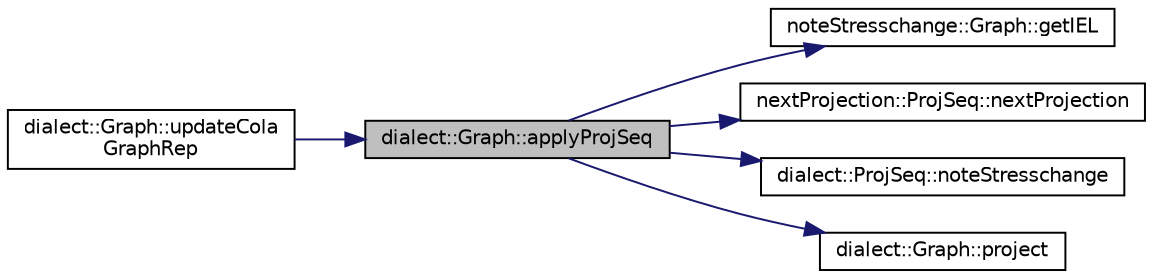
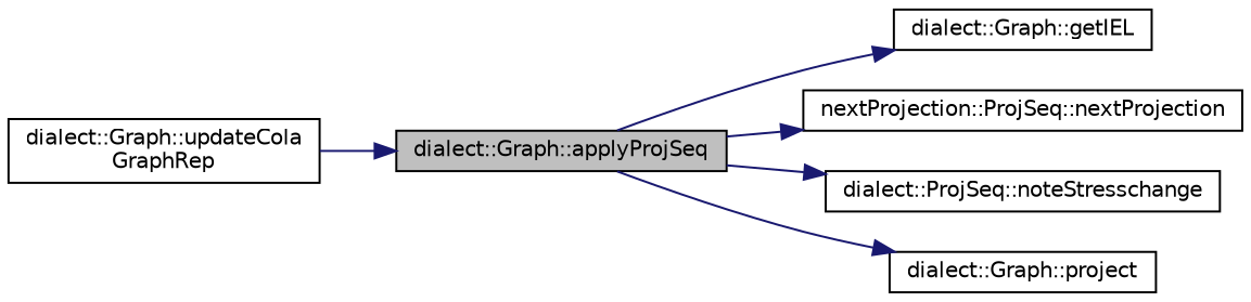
  digraph {
    rankdir=LR
    node [color=black fillcolor=white fontname=Helvetica fontsize=10 shape=record style=filled]
    edge [color=midnightblue fontname=Helvetica fontsize=10 labelfontname=Helvetica labelfontsize=10 style=solid]
    n1 [fillcolor=grey75 fontcolor=black height=0.2 label="dialect::Graph::applyProjSeq" width=0.4]
-   n2 [height=0.2 label="noteStresschange::Graph::getIEL" width=0.4]
+   n2 [height=0.2 label="dialect::Graph::getIEL" width=0.4]
    n3 [height=0.2 label="nextProjection::ProjSeq::nextProjection" width=0.4]
    n4 [height=0.2 label="dialect::ProjSeq::noteStresschange" width=0.4]
    n5 [height=0.2 label="dialect::Graph::project" width=0.4]
    n6 [height=0.2 label="dialect::Graph::updateCola\lGraphRep" width=0.4]
    n1 -> n2
    n1 -> n3
    n1 -> n4
    n1 -> n5
    n6 -> n1
  }
